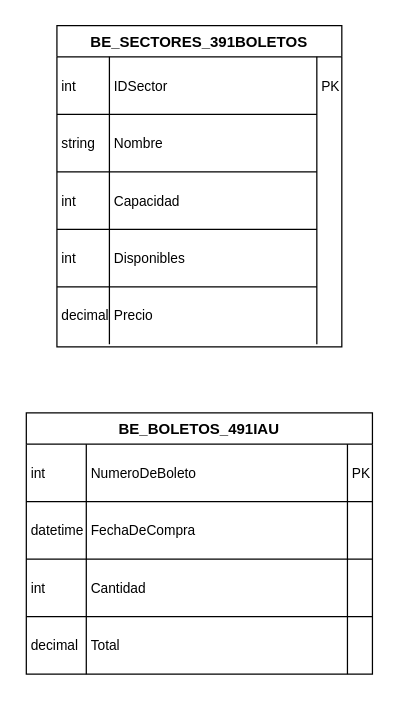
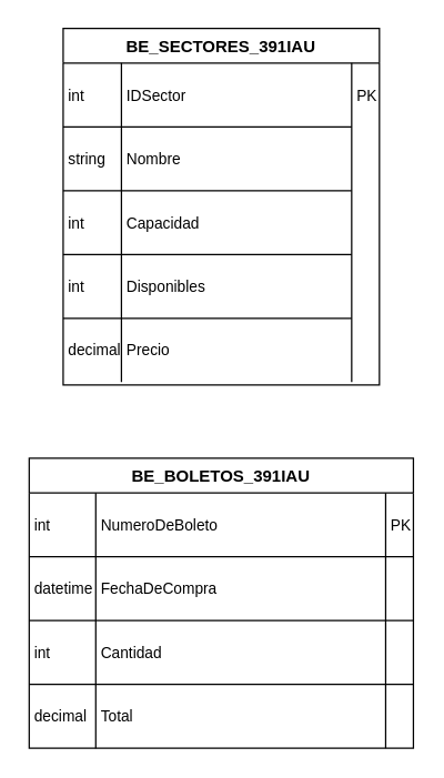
  <mxCell id="0" />
  <mxCell id="1" parent="0" />
- <mxCell id="2" value="BE_BOLETOS_491IAU" style="shape=table;startSize=25;container=1;collapsible=0;childLayout=tableLayout;fixedRows=1;rowLines=1;fontStyle=1;align=center;resizeLast=1;" parent="1" vertex="1"><mxGeometry x="20.5" y="330" width="277" height="209" as="geometry" /></mxCell>
+ <mxCell id="2" value="BE_BOLETOS_391IAU" style="shape=table;startSize=25;container=1;collapsible=0;childLayout=tableLayout;fixedRows=1;rowLines=1;fontStyle=1;align=center;resizeLast=1;" parent="1" vertex="1"><mxGeometry x="20.5" y="330" width="277" height="209" as="geometry" /></mxCell>
  <mxCell id="3" style="shape=tableRow;horizontal=0;startSize=0;swimlaneHead=0;swimlaneBody=0;fillColor=none;collapsible=0;dropTarget=0;points=[[0,0.5],[1,0.5]];portConstraint=eastwest;top=0;left=0;right=0;bottom=0;" parent="2" vertex="1"><mxGeometry y="25" width="277" height="46" as="geometry" /></mxCell>
  <mxCell id="4" value="int" style="shape=partialRectangle;connectable=0;fillColor=none;top=0;left=0;bottom=0;right=0;align=left;spacingLeft=2;overflow=hidden;fontSize=11;" parent="3" vertex="1"><mxGeometry width="48" height="46" as="geometry"><mxRectangle width="48" height="46" as="alternateBounds" /></mxGeometry></mxCell>
  <mxCell id="5" value="NumeroDeBoleto" style="shape=partialRectangle;connectable=0;fillColor=none;top=0;left=0;bottom=0;right=0;align=left;spacingLeft=2;overflow=hidden;fontSize=11;" parent="3" vertex="1"><mxGeometry x="48" width="209" height="46" as="geometry"><mxRectangle width="209" height="46" as="alternateBounds" /></mxGeometry></mxCell>
  <mxCell id="6" value="PK" style="shape=partialRectangle;connectable=0;fillColor=none;top=0;left=0;bottom=0;right=0;align=left;spacingLeft=2;overflow=hidden;fontSize=11;" parent="3" vertex="1"><mxGeometry x="257" width="20" height="46" as="geometry"><mxRectangle width="20" height="46" as="alternateBounds" /></mxGeometry></mxCell>
  <mxCell id="7" style="shape=tableRow;horizontal=0;startSize=0;swimlaneHead=0;swimlaneBody=0;fillColor=none;collapsible=0;dropTarget=0;points=[[0,0.5],[1,0.5]];portConstraint=eastwest;top=0;left=0;right=0;bottom=0;" parent="2" vertex="1"><mxGeometry y="71" width="277" height="46" as="geometry" /></mxCell>
  <mxCell id="8" value="datetime" style="shape=partialRectangle;connectable=0;fillColor=none;top=0;left=0;bottom=0;right=0;align=left;spacingLeft=2;overflow=hidden;fontSize=11;" parent="7" vertex="1"><mxGeometry width="48" height="46" as="geometry"><mxRectangle width="48" height="46" as="alternateBounds" /></mxGeometry></mxCell>
  <mxCell id="9" value="FechaDeCompra" style="shape=partialRectangle;connectable=0;fillColor=none;top=0;left=0;bottom=0;right=0;align=left;spacingLeft=2;overflow=hidden;fontSize=11;" parent="7" vertex="1"><mxGeometry x="48" width="209" height="46" as="geometry"><mxRectangle width="209" height="46" as="alternateBounds" /></mxGeometry></mxCell>
  <mxCell id="10" value="" style="shape=partialRectangle;connectable=0;fillColor=none;top=0;left=0;bottom=0;right=0;align=left;spacingLeft=2;overflow=hidden;fontSize=11;" parent="7" vertex="1"><mxGeometry x="257" width="20" height="46" as="geometry"><mxRectangle width="20" height="46" as="alternateBounds" /></mxGeometry></mxCell>
  <mxCell id="11" style="shape=tableRow;horizontal=0;startSize=0;swimlaneHead=0;swimlaneBody=0;fillColor=none;collapsible=0;dropTarget=0;points=[[0,0.5],[1,0.5]];portConstraint=eastwest;top=0;left=0;right=0;bottom=0;" parent="2" vertex="1"><mxGeometry y="117" width="277" height="46" as="geometry" /></mxCell>
  <mxCell id="12" value="int" style="shape=partialRectangle;connectable=0;fillColor=none;top=0;left=0;bottom=0;right=0;align=left;spacingLeft=2;overflow=hidden;fontSize=11;" parent="11" vertex="1"><mxGeometry width="48" height="46" as="geometry"><mxRectangle width="48" height="46" as="alternateBounds" /></mxGeometry></mxCell>
  <mxCell id="13" value="Cantidad" style="shape=partialRectangle;connectable=0;fillColor=none;top=0;left=0;bottom=0;right=0;align=left;spacingLeft=2;overflow=hidden;fontSize=11;" parent="11" vertex="1"><mxGeometry x="48" width="209" height="46" as="geometry"><mxRectangle width="209" height="46" as="alternateBounds" /></mxGeometry></mxCell>
  <mxCell id="14" value="" style="shape=partialRectangle;connectable=0;fillColor=none;top=0;left=0;bottom=0;right=0;align=left;spacingLeft=2;overflow=hidden;fontSize=11;" parent="11" vertex="1"><mxGeometry x="257" width="20" height="46" as="geometry"><mxRectangle width="20" height="46" as="alternateBounds" /></mxGeometry></mxCell>
  <mxCell id="15" style="shape=tableRow;horizontal=0;startSize=0;swimlaneHead=0;swimlaneBody=0;fillColor=none;collapsible=0;dropTarget=0;points=[[0,0.5],[1,0.5]];portConstraint=eastwest;top=0;left=0;right=0;bottom=0;" parent="2" vertex="1"><mxGeometry y="163" width="277" height="46" as="geometry" /></mxCell>
  <mxCell id="16" value="decimal" style="shape=partialRectangle;connectable=0;fillColor=none;top=0;left=0;bottom=0;right=0;align=left;spacingLeft=2;overflow=hidden;fontSize=11;" parent="15" vertex="1"><mxGeometry width="48" height="46" as="geometry"><mxRectangle width="48" height="46" as="alternateBounds" /></mxGeometry></mxCell>
  <mxCell id="17" value="Total" style="shape=partialRectangle;connectable=0;fillColor=none;top=0;left=0;bottom=0;right=0;align=left;spacingLeft=2;overflow=hidden;fontSize=11;" parent="15" vertex="1"><mxGeometry x="48" width="209" height="46" as="geometry"><mxRectangle width="209" height="46" as="alternateBounds" /></mxGeometry></mxCell>
  <mxCell id="18" value="" style="shape=partialRectangle;connectable=0;fillColor=none;top=0;left=0;bottom=0;right=0;align=left;spacingLeft=2;overflow=hidden;fontSize=11;" parent="15" vertex="1"><mxGeometry x="257" width="20" height="46" as="geometry"><mxRectangle width="20" height="46" as="alternateBounds" /></mxGeometry></mxCell>
- <mxCell id="19" value="BE_SECTORES_391BOLETOS" style="shape=table;startSize=25;container=1;collapsible=0;childLayout=tableLayout;fixedRows=1;rowLines=1;fontStyle=1;align=center;resizeLast=1;" parent="1" vertex="1"><mxGeometry x="45" y="20" width="228" height="257" as="geometry" /></mxCell>
+ <mxCell id="19" value="BE_SECTORES_391IAU" style="shape=table;startSize=25;container=1;collapsible=0;childLayout=tableLayout;fixedRows=1;rowLines=1;fontStyle=1;align=center;resizeLast=1;" parent="1" vertex="1"><mxGeometry x="45" y="20" width="228" height="257" as="geometry" /></mxCell>
  <mxCell id="20" style="shape=tableRow;horizontal=0;startSize=0;swimlaneHead=0;swimlaneBody=0;fillColor=none;collapsible=0;dropTarget=0;points=[[0,0.5],[1,0.5]];portConstraint=eastwest;top=0;left=0;right=0;bottom=0;" parent="19" vertex="1"><mxGeometry y="25" width="156" height="46" as="geometry" /></mxCell>
  <mxCell id="21" value="int" style="shape=partialRectangle;connectable=0;fillColor=none;top=0;left=0;bottom=0;right=0;align=left;spacingLeft=2;overflow=hidden;fontSize=11;" parent="20" vertex="1"><mxGeometry width="42" height="46" as="geometry"><mxRectangle width="42" height="46" as="alternateBounds" /></mxGeometry></mxCell>
  <mxCell id="22" value="IDSector" style="shape=partialRectangle;connectable=0;fillColor=none;top=0;left=0;bottom=0;right=0;align=left;spacingLeft=2;overflow=hidden;fontSize=11;" parent="20" vertex="1"><mxGeometry x="42" width="166" height="46" as="geometry"><mxRectangle width="166" height="46" as="alternateBounds" /></mxGeometry></mxCell>
  <mxCell id="23" value="PK" style="shape=partialRectangle;connectable=0;fillColor=none;top=0;left=0;bottom=0;right=0;align=left;spacingLeft=2;overflow=hidden;fontSize=11;" parent="20" vertex="1"><mxGeometry x="208" width="-52" height="46" as="geometry"><mxRectangle width="-52" height="46" as="alternateBounds" /></mxGeometry></mxCell>
  <mxCell id="24" style="shape=tableRow;horizontal=0;startSize=0;swimlaneHead=0;swimlaneBody=0;fillColor=none;collapsible=0;dropTarget=0;points=[[0,0.5],[1,0.5]];portConstraint=eastwest;top=0;left=0;right=0;bottom=0;" parent="19" vertex="1"><mxGeometry y="71" width="156" height="46" as="geometry" /></mxCell>
  <mxCell id="25" value="string" style="shape=partialRectangle;connectable=0;fillColor=none;top=0;left=0;bottom=0;right=0;align=left;spacingLeft=2;overflow=hidden;fontSize=11;" parent="24" vertex="1"><mxGeometry width="42" height="46" as="geometry"><mxRectangle width="42" height="46" as="alternateBounds" /></mxGeometry></mxCell>
  <mxCell id="26" value="Nombre" style="shape=partialRectangle;connectable=0;fillColor=none;top=0;left=0;bottom=0;right=0;align=left;spacingLeft=2;overflow=hidden;fontSize=11;" parent="24" vertex="1"><mxGeometry x="42" width="166" height="46" as="geometry"><mxRectangle width="166" height="46" as="alternateBounds" /></mxGeometry></mxCell>
  <mxCell id="27" value="" style="shape=partialRectangle;connectable=0;fillColor=none;top=0;left=0;bottom=0;right=0;align=left;spacingLeft=2;overflow=hidden;fontSize=11;" parent="24" vertex="1"><mxGeometry x="208" width="-52" height="46" as="geometry"><mxRectangle width="-52" height="46" as="alternateBounds" /></mxGeometry></mxCell>
  <mxCell id="28" style="shape=tableRow;horizontal=0;startSize=0;swimlaneHead=0;swimlaneBody=0;fillColor=none;collapsible=0;dropTarget=0;points=[[0,0.5],[1,0.5]];portConstraint=eastwest;top=0;left=0;right=0;bottom=0;" parent="19" vertex="1"><mxGeometry y="117" width="156" height="46" as="geometry" /></mxCell>
  <mxCell id="29" value="int" style="shape=partialRectangle;connectable=0;fillColor=none;top=0;left=0;bottom=0;right=0;align=left;spacingLeft=2;overflow=hidden;fontSize=11;" parent="28" vertex="1"><mxGeometry width="42" height="46" as="geometry"><mxRectangle width="42" height="46" as="alternateBounds" /></mxGeometry></mxCell>
  <mxCell id="30" value="Capacidad" style="shape=partialRectangle;connectable=0;fillColor=none;top=0;left=0;bottom=0;right=0;align=left;spacingLeft=2;overflow=hidden;fontSize=11;" parent="28" vertex="1"><mxGeometry x="42" width="166" height="46" as="geometry"><mxRectangle width="166" height="46" as="alternateBounds" /></mxGeometry></mxCell>
  <mxCell id="31" value="" style="shape=partialRectangle;connectable=0;fillColor=none;top=0;left=0;bottom=0;right=0;align=left;spacingLeft=2;overflow=hidden;fontSize=11;" parent="28" vertex="1"><mxGeometry x="208" width="-52" height="46" as="geometry"><mxRectangle width="-52" height="46" as="alternateBounds" /></mxGeometry></mxCell>
  <mxCell id="32" style="shape=tableRow;horizontal=0;startSize=0;swimlaneHead=0;swimlaneBody=0;fillColor=none;collapsible=0;dropTarget=0;points=[[0,0.5],[1,0.5]];portConstraint=eastwest;top=0;left=0;right=0;bottom=0;" parent="19" vertex="1"><mxGeometry y="163" width="156" height="46" as="geometry" /></mxCell>
  <mxCell id="33" value="int" style="shape=partialRectangle;connectable=0;fillColor=none;top=0;left=0;bottom=0;right=0;align=left;spacingLeft=2;overflow=hidden;fontSize=11;" parent="32" vertex="1"><mxGeometry width="42" height="46" as="geometry"><mxRectangle width="42" height="46" as="alternateBounds" /></mxGeometry></mxCell>
  <mxCell id="34" value="Disponibles" style="shape=partialRectangle;connectable=0;fillColor=none;top=0;left=0;bottom=0;right=0;align=left;spacingLeft=2;overflow=hidden;fontSize=11;" parent="32" vertex="1"><mxGeometry x="42" width="166" height="46" as="geometry"><mxRectangle width="166" height="46" as="alternateBounds" /></mxGeometry></mxCell>
  <mxCell id="35" value="" style="shape=partialRectangle;connectable=0;fillColor=none;top=0;left=0;bottom=0;right=0;align=left;spacingLeft=2;overflow=hidden;fontSize=11;" parent="32" vertex="1"><mxGeometry x="208" width="-52" height="46" as="geometry"><mxRectangle width="-52" height="46" as="alternateBounds" /></mxGeometry></mxCell>
  <mxCell id="36" style="shape=tableRow;horizontal=0;startSize=0;swimlaneHead=0;swimlaneBody=0;fillColor=none;collapsible=0;dropTarget=0;points=[[0,0.5],[1,0.5]];portConstraint=eastwest;top=0;left=0;right=0;bottom=0;" parent="19" vertex="1"><mxGeometry y="209" width="156" height="46" as="geometry" /></mxCell>
  <mxCell id="37" value="decimal" style="shape=partialRectangle;connectable=0;fillColor=none;top=0;left=0;bottom=0;right=0;align=left;spacingLeft=2;overflow=hidden;fontSize=11;" parent="36" vertex="1"><mxGeometry width="42" height="46" as="geometry"><mxRectangle width="42" height="46" as="alternateBounds" /></mxGeometry></mxCell>
  <mxCell id="38" value="Precio" style="shape=partialRectangle;connectable=0;fillColor=none;top=0;left=0;bottom=0;right=0;align=left;spacingLeft=2;overflow=hidden;fontSize=11;" parent="36" vertex="1"><mxGeometry x="42" width="166" height="46" as="geometry"><mxRectangle width="166" height="46" as="alternateBounds" /></mxGeometry></mxCell>
  <mxCell id="39" value="" style="shape=partialRectangle;connectable=0;fillColor=none;top=0;left=0;bottom=0;right=0;align=left;spacingLeft=2;overflow=hidden;fontSize=11;" parent="36" vertex="1"><mxGeometry x="208" width="-52" height="46" as="geometry"><mxRectangle width="-52" height="46" as="alternateBounds" /></mxGeometry></mxCell>
